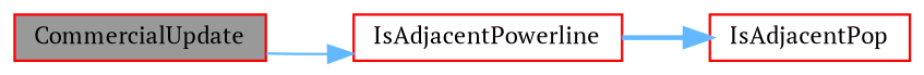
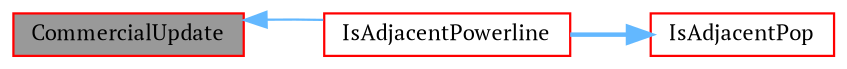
  digraph {
    fontname="PT Serif"
    rankdir=LR
    node [color=red fillcolor=white fontname="PT Serif" fontsize=10 shape=box style=filled]
    edge [color=steelblue1 fontname="PT Serif" fontsize=10 labelfontname=Helvetica labelfontsize=10]
    n1 [fillcolor=grey60 fontcolor=black height=0.2 label=CommercialUpdate width=0.4]
    n2 [height=0.2 label=IsAdjacentPowerline width=0.4]
    n3 [height=0.2 label=IsAdjacentPop width=0.4]
-   n1 -> n2 [style=solid]
+   n2 -> n1 [style=solid]
    n2 -> n3 [style=bold]
  }
